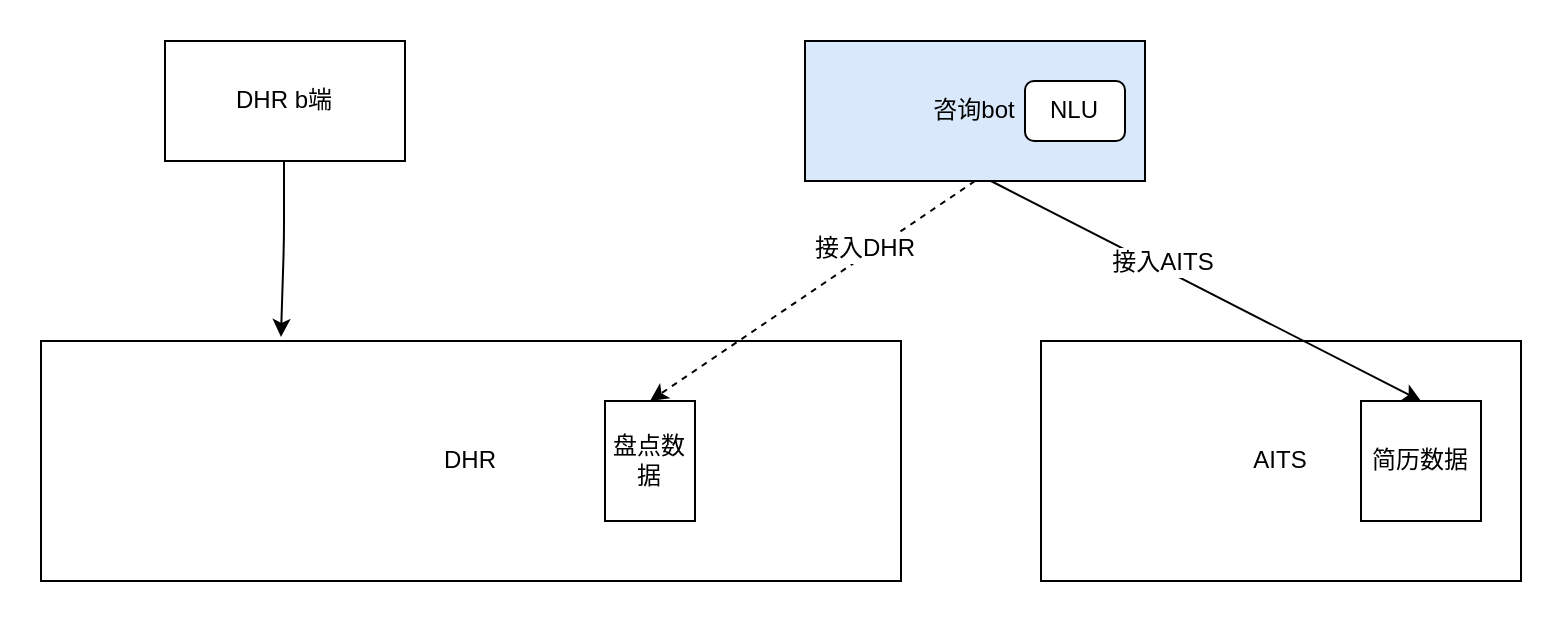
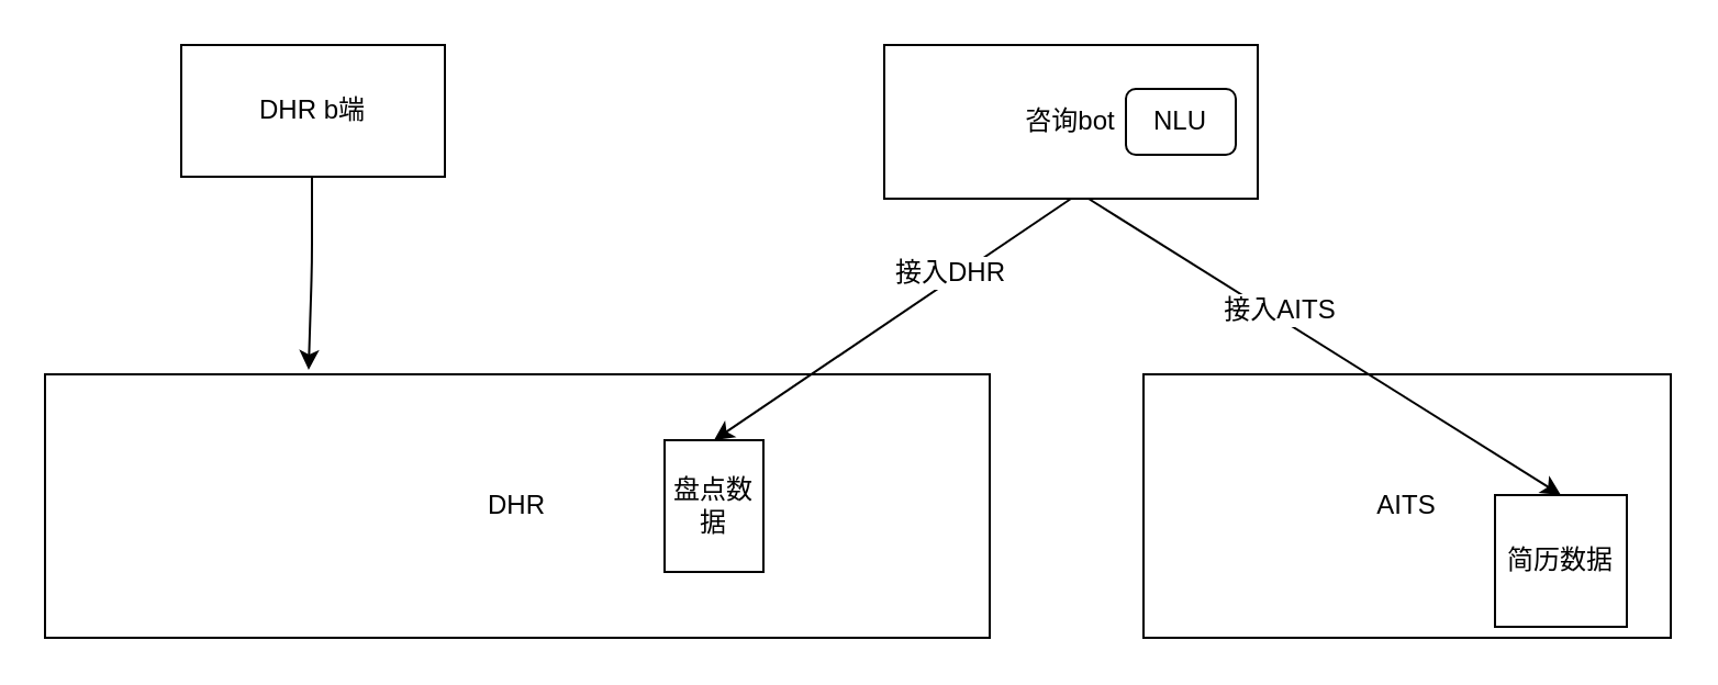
  <mxCell id="0" />
  <mxCell id="1" parent="0" />
- <mxCell id="2" value="咨询bot" style="rounded=0;whiteSpace=wrap;html=1;fillColor=#dae8fc;" vertex="1" parent="1"><mxGeometry x="402" y="20" width="170" height="70" as="geometry" /></mxCell>
+ <mxCell id="2" value="咨询bot" style="rounded=0;whiteSpace=wrap;html=1;" vertex="1" parent="1"><mxGeometry x="402" y="20" width="170" height="70" as="geometry" /></mxCell>
  <mxCell id="3" value="DHR b端" style="rounded=0;whiteSpace=wrap;html=1;" vertex="1" parent="1"><mxGeometry x="82" y="20" width="120" height="60" as="geometry" /></mxCell>
  <mxCell id="4" value="DHR" style="rounded=0;whiteSpace=wrap;html=1;" vertex="1" parent="1"><mxGeometry x="20" y="170" width="430" height="120" as="geometry" /></mxCell>
  <mxCell id="5" value="盘点数据" style="rounded=0;whiteSpace=wrap;html=1;" vertex="1" parent="1"><mxGeometry x="302" y="200" width="45" height="60" as="geometry" /></mxCell>
- <mxCell id="6" value="" style="endArrow=classic;html=1;entryX=0.5;entryY=0;entryDx=0;entryDy=0;exitX=0.5;exitY=1;exitDx=0;exitDy=0;dashed=1;" edge="1" parent="1" source="2" target="5"><mxGeometry width="50" height="50" relative="1" as="geometry"><mxPoint x="321.5" y="80" as="sourcePoint" /><mxPoint x="322" y="160" as="targetPoint" /></mxGeometry></mxCell>
+ <mxCell id="6" value="" style="endArrow=classic;html=1;entryX=0.5;entryY=0;entryDx=0;entryDy=0;exitX=0.5;exitY=1;exitDx=0;exitDy=0;" edge="1" parent="1" source="2" target="5"><mxGeometry width="50" height="50" relative="1" as="geometry"><mxPoint x="321.5" y="80" as="sourcePoint" /><mxPoint x="322" y="160" as="targetPoint" /></mxGeometry></mxCell>
  <mxCell id="7" value="接入DHR" style="text;html=1;resizable=0;points=[];align=center;verticalAlign=middle;labelBackgroundColor=#ffffff;" vertex="1" connectable="0" parent="6"><mxGeometry x="-0.333" y="-3" relative="1" as="geometry"><mxPoint as="offset" /></mxGeometry></mxCell>
  <mxCell id="8" value="" style="endArrow=classic;html=1;entryX=0.279;entryY=-0.017;entryDx=0;entryDy=0;entryPerimeter=0;" edge="1" parent="1" target="4"><mxGeometry width="50" height="50" relative="1" as="geometry"><mxPoint x="141.5" y="80" as="sourcePoint" /><mxPoint x="143" y="160" as="targetPoint" /><Array as="points"><mxPoint x="141.5" y="120" /></Array></mxGeometry></mxCell>
  <mxCell id="9" value="NLU" style="whiteSpace=wrap;html=1;rounded=1;" vertex="1" parent="1"><mxGeometry x="512" y="40" width="50" height="30" as="geometry" /></mxCell>
  <mxCell id="10" value="AITS" style="rounded=0;whiteSpace=wrap;html=1;" vertex="1" parent="1"><mxGeometry x="520" y="170" width="240" height="120" as="geometry" /></mxCell>
- <mxCell id="11" value="简历数据" style="whiteSpace=wrap;html=1;aspect=fixed;" vertex="1" parent="1"><mxGeometry x="680" y="200" width="60" height="60" as="geometry" /></mxCell>
+ <mxCell id="11" value="简历数据" style="whiteSpace=wrap;html=1;aspect=fixed;" vertex="1" parent="1"><mxGeometry x="680" y="225" width="60" height="60" as="geometry" /></mxCell>
  <mxCell id="12" value="" style="endArrow=classic;html=1;entryX=0.5;entryY=0;entryDx=0;entryDy=0;exitX=0.547;exitY=1;exitDx=0;exitDy=0;exitPerimeter=0;" edge="1" parent="1" source="2" target="11"><mxGeometry width="50" height="50" relative="1" as="geometry"><mxPoint x="497" y="100" as="sourcePoint" /><mxPoint x="347" y="210" as="targetPoint" /></mxGeometry></mxCell>
  <mxCell id="13" value="接入AITS" style="text;html=1;resizable=0;points=[];align=center;verticalAlign=middle;labelBackgroundColor=#ffffff;" vertex="1" connectable="0" parent="12"><mxGeometry x="-0.211" y="3" relative="1" as="geometry"><mxPoint as="offset" /></mxGeometry></mxCell>
